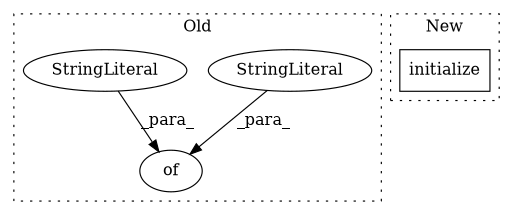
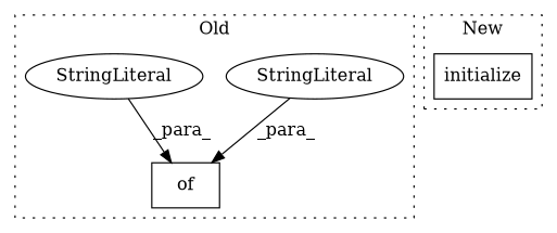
  digraph {
    node [a=32 shape=box]
-   n1 [l="3,1" label=of s="487,551" shape=ellipse]
+   n1 [l="3,1" label=of s="487,551"]
    n2 [a=45 l=15 label=StringLiteral s=531 shape=ellipse]
    n3 [a=45 l=3 label=StringLiteral s=490 shape=ellipse]
    n4 [l=12 label=initialize s=564]
    subgraph cluster_1 {
      label=Old
      style=dotted
      n1
      n2
      n3
    }
    subgraph cluster_2 {
      label=New
      style=dotted
      n4
    }
    n2 -> n1 [label=_para_]
    n3 -> n1 [label=_para_]
  }
